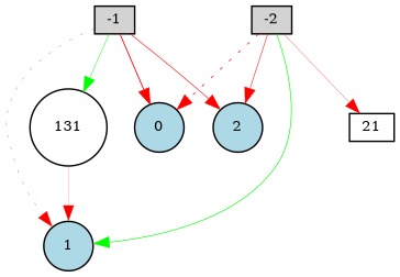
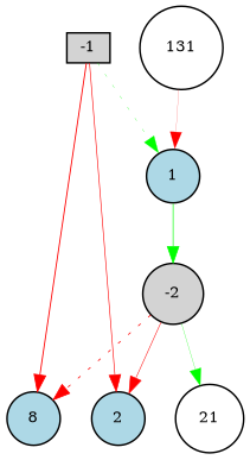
  digraph {
    node [fillcolor=lightblue fontsize=9 shape=circle style=filled]
    edge [color=red style=solid]
    -1 [fillcolor=lightgray height=0.2 shape=box width=0.2]
-   0 [height=0.2 width=0.2]
+   0 [height=0.2 width=0.2 label=8]
    1 [height=0.2 width=0.2]
    2 [height=0.2 width=0.2]
    n5 [fillcolor=white height=0.2 label=131 width=0.2]
-   -2 [fillcolor=lightgray height=0.2 shape=box width=0.2]
-   21 [fillcolor=white height=0.2 shape=box width=0.2]
+   -2 [fillcolor=lightgray height=0.2 width=0.2]
+   21 [fillcolor=white height=0.2 width=0.2]
    -1 -> 0 [penwidth=0.6091142989880728]
-   -1 -> 1 [penwidth=0.17899614791431595 style=dotted]
+   -1 -> 1 [color=green penwidth=0.17899614791431595 style=dotted]
    -1 -> 2 [penwidth=0.4190319511725069]
-   -1 -> n5 [color=green penwidth=0.3175810884274298]
    n5 -> 1 [penwidth=0.11077306086068078]
    -2 -> 0 [penwidth=0.5137530041247855 style=dotted]
-   -2 -> 1 [color=green penwidth=0.4501214601046244]
+   1 -> -2 [color=green penwidth=0.4501214601046244]
    -2 -> 2 [penwidth=0.3542736800540137]
-   -2 -> 21 [penwidth=0.17910455954729904]
+   -2 -> 21 [color=green penwidth=0.17910455954729904]
  }
